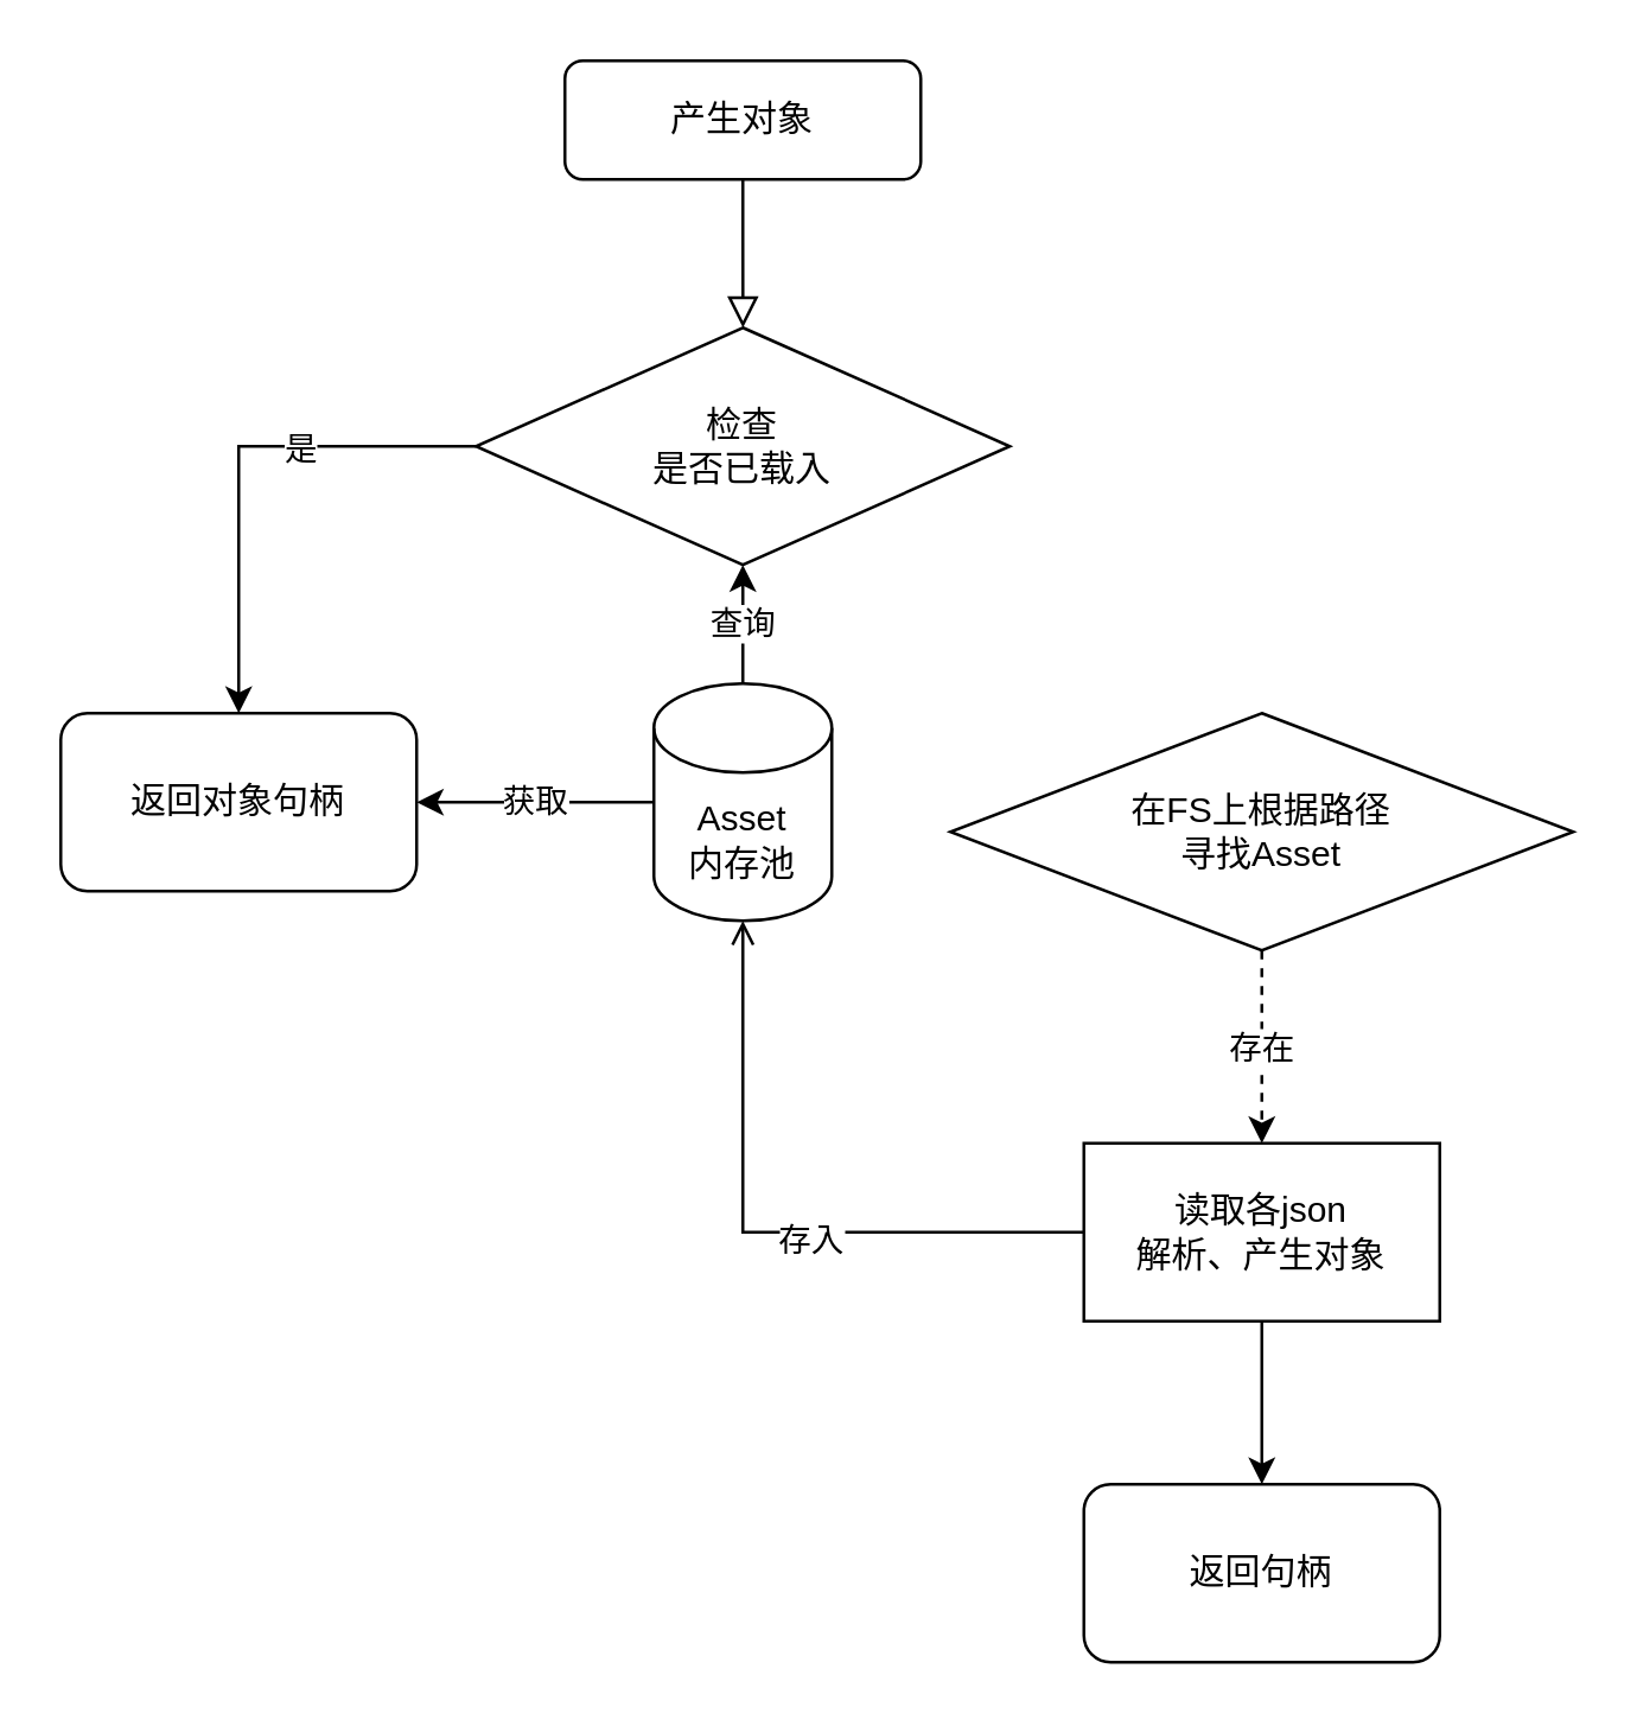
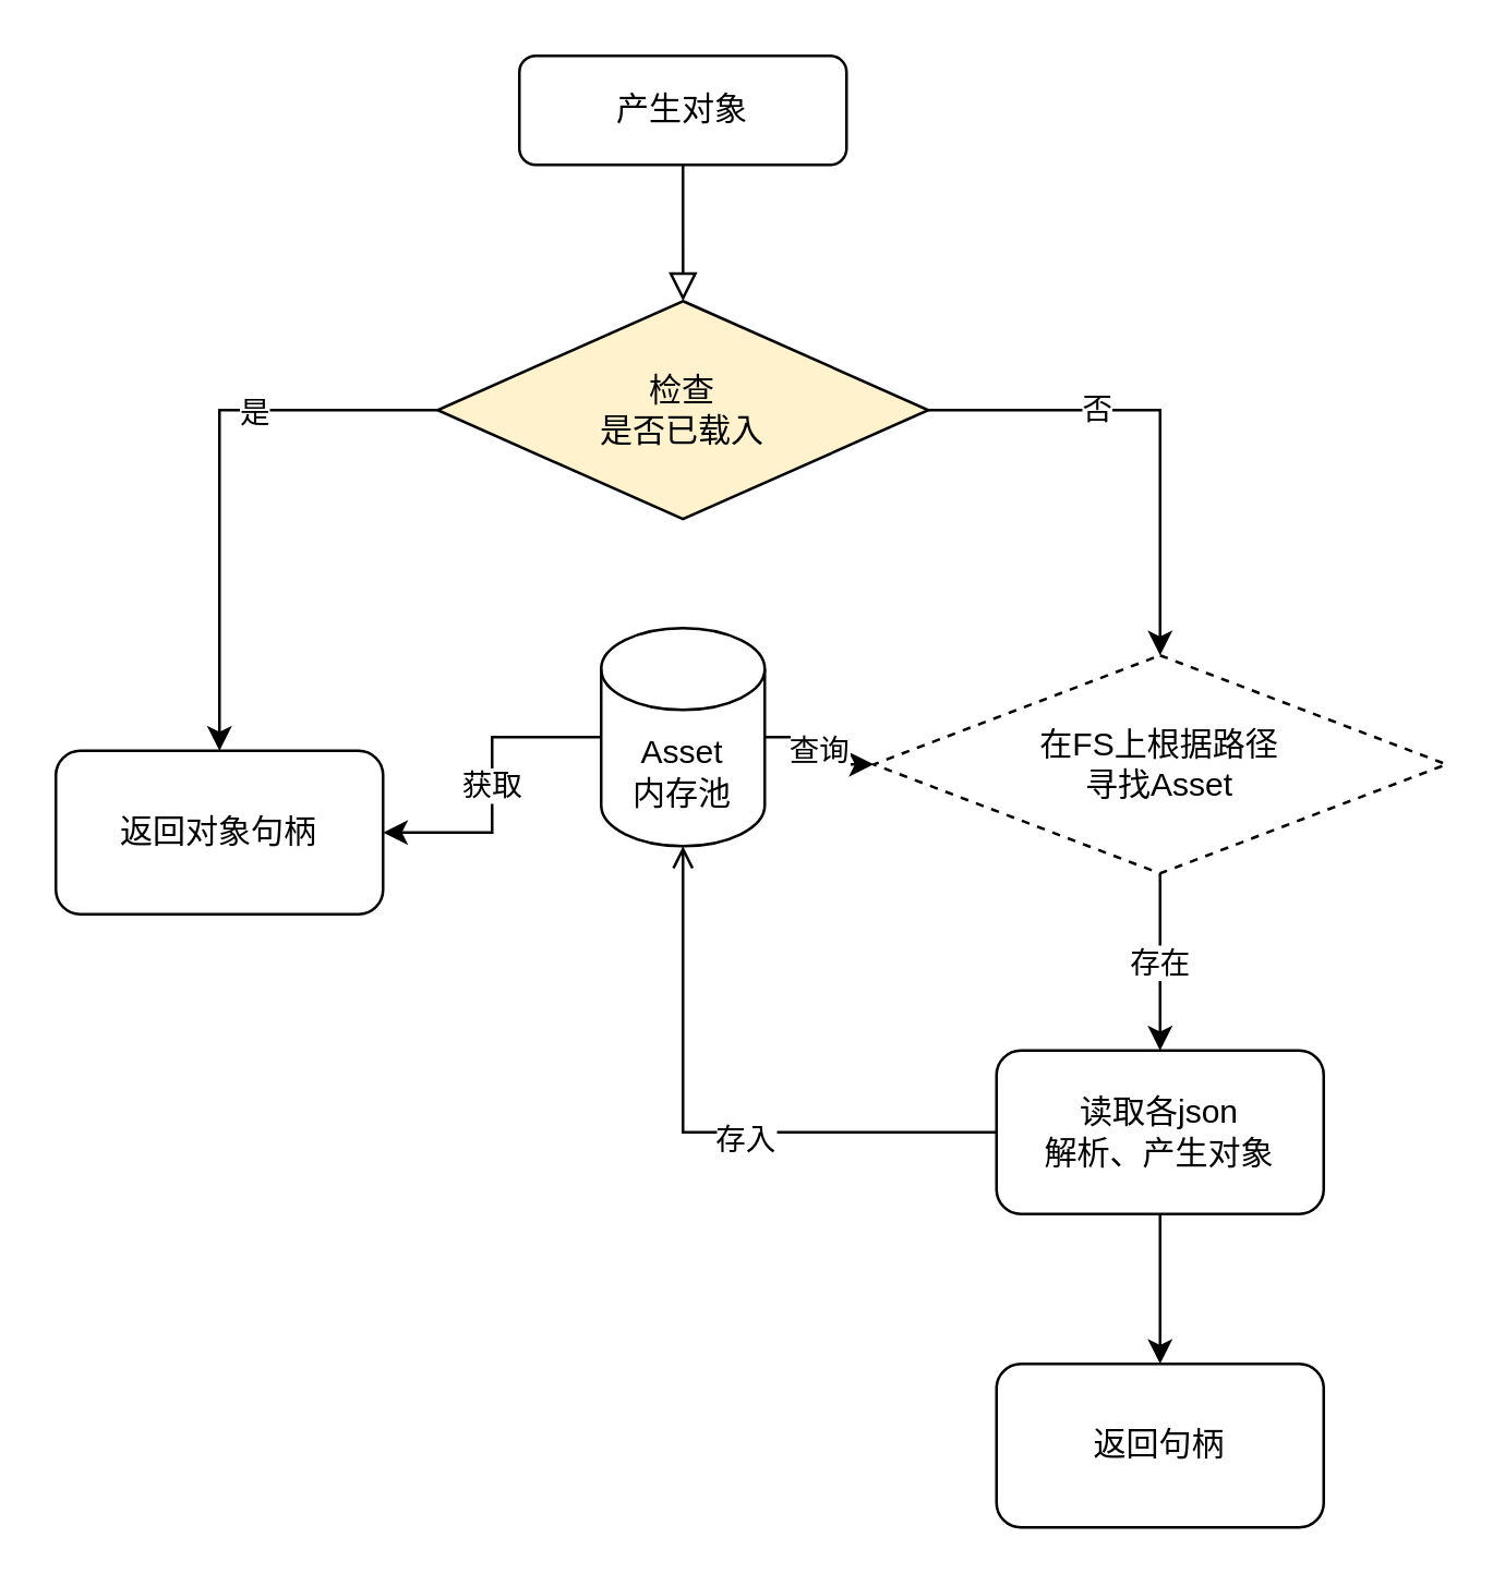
  <mxCell id="0" />
  <mxCell id="1" parent="0" />
  <mxCell id="2" value="" style="rounded=0;html=1;jettySize=auto;orthogonalLoop=1;fontSize=11;endArrow=block;endFill=0;endSize=8;strokeWidth=1;shadow=0;labelBackgroundColor=none;edgeStyle=orthogonalEdgeStyle;" parent="1" source="3" edge="1"><mxGeometry relative="1" as="geometry"><mxPoint x="250.029" y="110.023" as="targetPoint" /><Array as="points"><mxPoint x="250" y="80" /><mxPoint x="250" y="80" /></Array></mxGeometry></mxCell>
  <mxCell id="3" value="产生对象" style="rounded=1;whiteSpace=wrap;html=1;fontSize=12;glass=0;strokeWidth=1;shadow=0;" parent="1" vertex="1"><mxGeometry x="190" y="20" width="120" height="40" as="geometry" /></mxCell>
  <mxCell id="4" style="edgeStyle=orthogonalEdgeStyle;rounded=0;orthogonalLoop=1;jettySize=auto;html=1;entryX=0.5;entryY=0;entryDx=0;entryDy=0;" edge="1" parent="1" source="8" target="12"><mxGeometry relative="1" as="geometry" /></mxCell>
  <mxCell id="5" value="是" style="edgeLabel;html=1;align=center;verticalAlign=middle;resizable=0;points=[];" vertex="1" connectable="0" parent="4"><mxGeometry x="-0.186" y="3" relative="1" as="geometry"><mxPoint x="9" y="-3" as="offset" /></mxGeometry></mxCell>
- <mxCell id="8" value="检查&lt;br style=&quot;border-color: var(--border-color);&quot;&gt;是否已载入" style="rhombus;whiteSpace=wrap;html=1;" vertex="1" parent="1"><mxGeometry x="160" y="110" width="180" height="80" as="geometry" /></mxCell>
- <mxCell id="9" value="查询" style="edgeStyle=orthogonalEdgeStyle;rounded=0;orthogonalLoop=1;jettySize=auto;html=1;" edge="1" parent="1" source="11" target="8"><mxGeometry relative="1" as="geometry" /></mxCell>
+ <mxCell id="6" style="edgeStyle=orthogonalEdgeStyle;rounded=0;orthogonalLoop=1;jettySize=auto;html=1;entryX=0.5;entryY=0;entryDx=0;entryDy=0;exitX=1;exitY=0.5;exitDx=0;exitDy=0;" edge="1" parent="1" source="8" target="14"><mxGeometry relative="1" as="geometry"><mxPoint x="420" y="240" as="targetPoint" /></mxGeometry></mxCell>
+ <mxCell id="7" value="否" style="edgeLabel;html=1;align=center;verticalAlign=middle;resizable=0;points=[];" vertex="1" connectable="0" parent="6"><mxGeometry x="-0.298" y="1" relative="1" as="geometry"><mxPoint as="offset" /></mxGeometry></mxCell>
+ <mxCell id="8" value="检查&lt;br style=&quot;border-color: var(--border-color);&quot;&gt;是否已载入" style="rhombus;whiteSpace=wrap;html=1;fillColor=#fff2cc;" vertex="1" parent="1"><mxGeometry x="160" y="110" width="180" height="80" as="geometry" /></mxCell>
+ <mxCell id="9" value="查询" style="edgeStyle=orthogonalEdgeStyle;rounded=0;orthogonalLoop=1;jettySize=auto;html=1;" edge="1" parent="1" source="11" target="14"><mxGeometry relative="1" as="geometry" /></mxCell>
  <mxCell id="10" value="获取" style="edgeStyle=orthogonalEdgeStyle;rounded=0;orthogonalLoop=1;jettySize=auto;html=1;entryX=1;entryY=0.5;entryDx=0;entryDy=0;" edge="1" parent="1" source="11" target="12"><mxGeometry relative="1" as="geometry" /></mxCell>
  <mxCell id="11" value="Asset&lt;br&gt;内存池" style="shape=cylinder3;whiteSpace=wrap;html=1;boundedLbl=1;backgroundOutline=1;size=15;" vertex="1" parent="1"><mxGeometry x="220" y="230" width="60" height="80" as="geometry" /></mxCell>
- <mxCell id="12" value="返回对象句柄" style="rounded=1;whiteSpace=wrap;html=1;" vertex="1" parent="1"><mxGeometry x="20" y="240" width="120" height="60" as="geometry" /></mxCell>
- <mxCell id="13" value="存在" style="edgeStyle=orthogonalEdgeStyle;rounded=0;orthogonalLoop=1;jettySize=auto;html=1;entryX=0.5;entryY=0;entryDx=0;entryDy=0;dashed=1;" edge="1" parent="1" source="14" target="18"><mxGeometry relative="1" as="geometry" /></mxCell>
- <mxCell id="14" value="在FS上根据路径&lt;br style=&quot;border-color: var(--border-color);&quot;&gt;寻找Asset" style="rhombus;whiteSpace=wrap;html=1;" vertex="1" parent="1"><mxGeometry x="320" y="240" width="210" height="80" as="geometry" /></mxCell>
+ <mxCell id="12" value="返回对象句柄" style="rounded=1;whiteSpace=wrap;html=1;" vertex="1" parent="1"><mxGeometry x="20" y="275" width="120" height="60" as="geometry" /></mxCell>
+ <mxCell id="13" value="存在" style="edgeStyle=orthogonalEdgeStyle;rounded=0;orthogonalLoop=1;jettySize=auto;html=1;entryX=0.5;entryY=0;entryDx=0;entryDy=0;" edge="1" parent="1" source="14" target="18"><mxGeometry relative="1" as="geometry" /></mxCell>
+ <mxCell id="14" value="在FS上根据路径&lt;br style=&quot;border-color: var(--border-color);&quot;&gt;寻找Asset" style="rhombus;whiteSpace=wrap;html=1;dashed=1;" vertex="1" parent="1"><mxGeometry x="320" y="240" width="210" height="80" as="geometry" /></mxCell>
  <mxCell id="15" style="edgeStyle=orthogonalEdgeStyle;rounded=0;orthogonalLoop=1;jettySize=auto;html=1;entryX=0.5;entryY=1;entryDx=0;entryDy=0;entryPerimeter=0;endArrow=open;" edge="1" parent="1" source="18" target="11"><mxGeometry relative="1" as="geometry" /></mxCell>
  <mxCell id="16" value="存入" style="edgeLabel;html=1;align=center;verticalAlign=middle;resizable=0;points=[];" vertex="1" connectable="0" parent="15"><mxGeometry x="-0.153" y="2" relative="1" as="geometry"><mxPoint as="offset" /></mxGeometry></mxCell>
  <mxCell id="17" style="edgeStyle=orthogonalEdgeStyle;rounded=0;orthogonalLoop=1;jettySize=auto;html=1;" edge="1" parent="1" source="18"><mxGeometry relative="1" as="geometry"><mxPoint x="425" y="500" as="targetPoint" /></mxGeometry></mxCell>
- <mxCell id="18" value="读取各json&lt;br&gt;解析、产生对象" style="whiteSpace=wrap;html=1;rounded=0;" vertex="1" parent="1"><mxGeometry x="365" y="385" width="120" height="60" as="geometry" /></mxCell>
+ <mxCell id="18" value="读取各json&lt;br&gt;解析、产生对象" style="rounded=1;whiteSpace=wrap;html=1;" vertex="1" parent="1"><mxGeometry x="365" y="385" width="120" height="60" as="geometry" /></mxCell>
  <mxCell id="19" value="返回句柄" style="rounded=1;whiteSpace=wrap;html=1;" vertex="1" parent="1"><mxGeometry x="365" y="500" width="120" height="60" as="geometry" /></mxCell>
